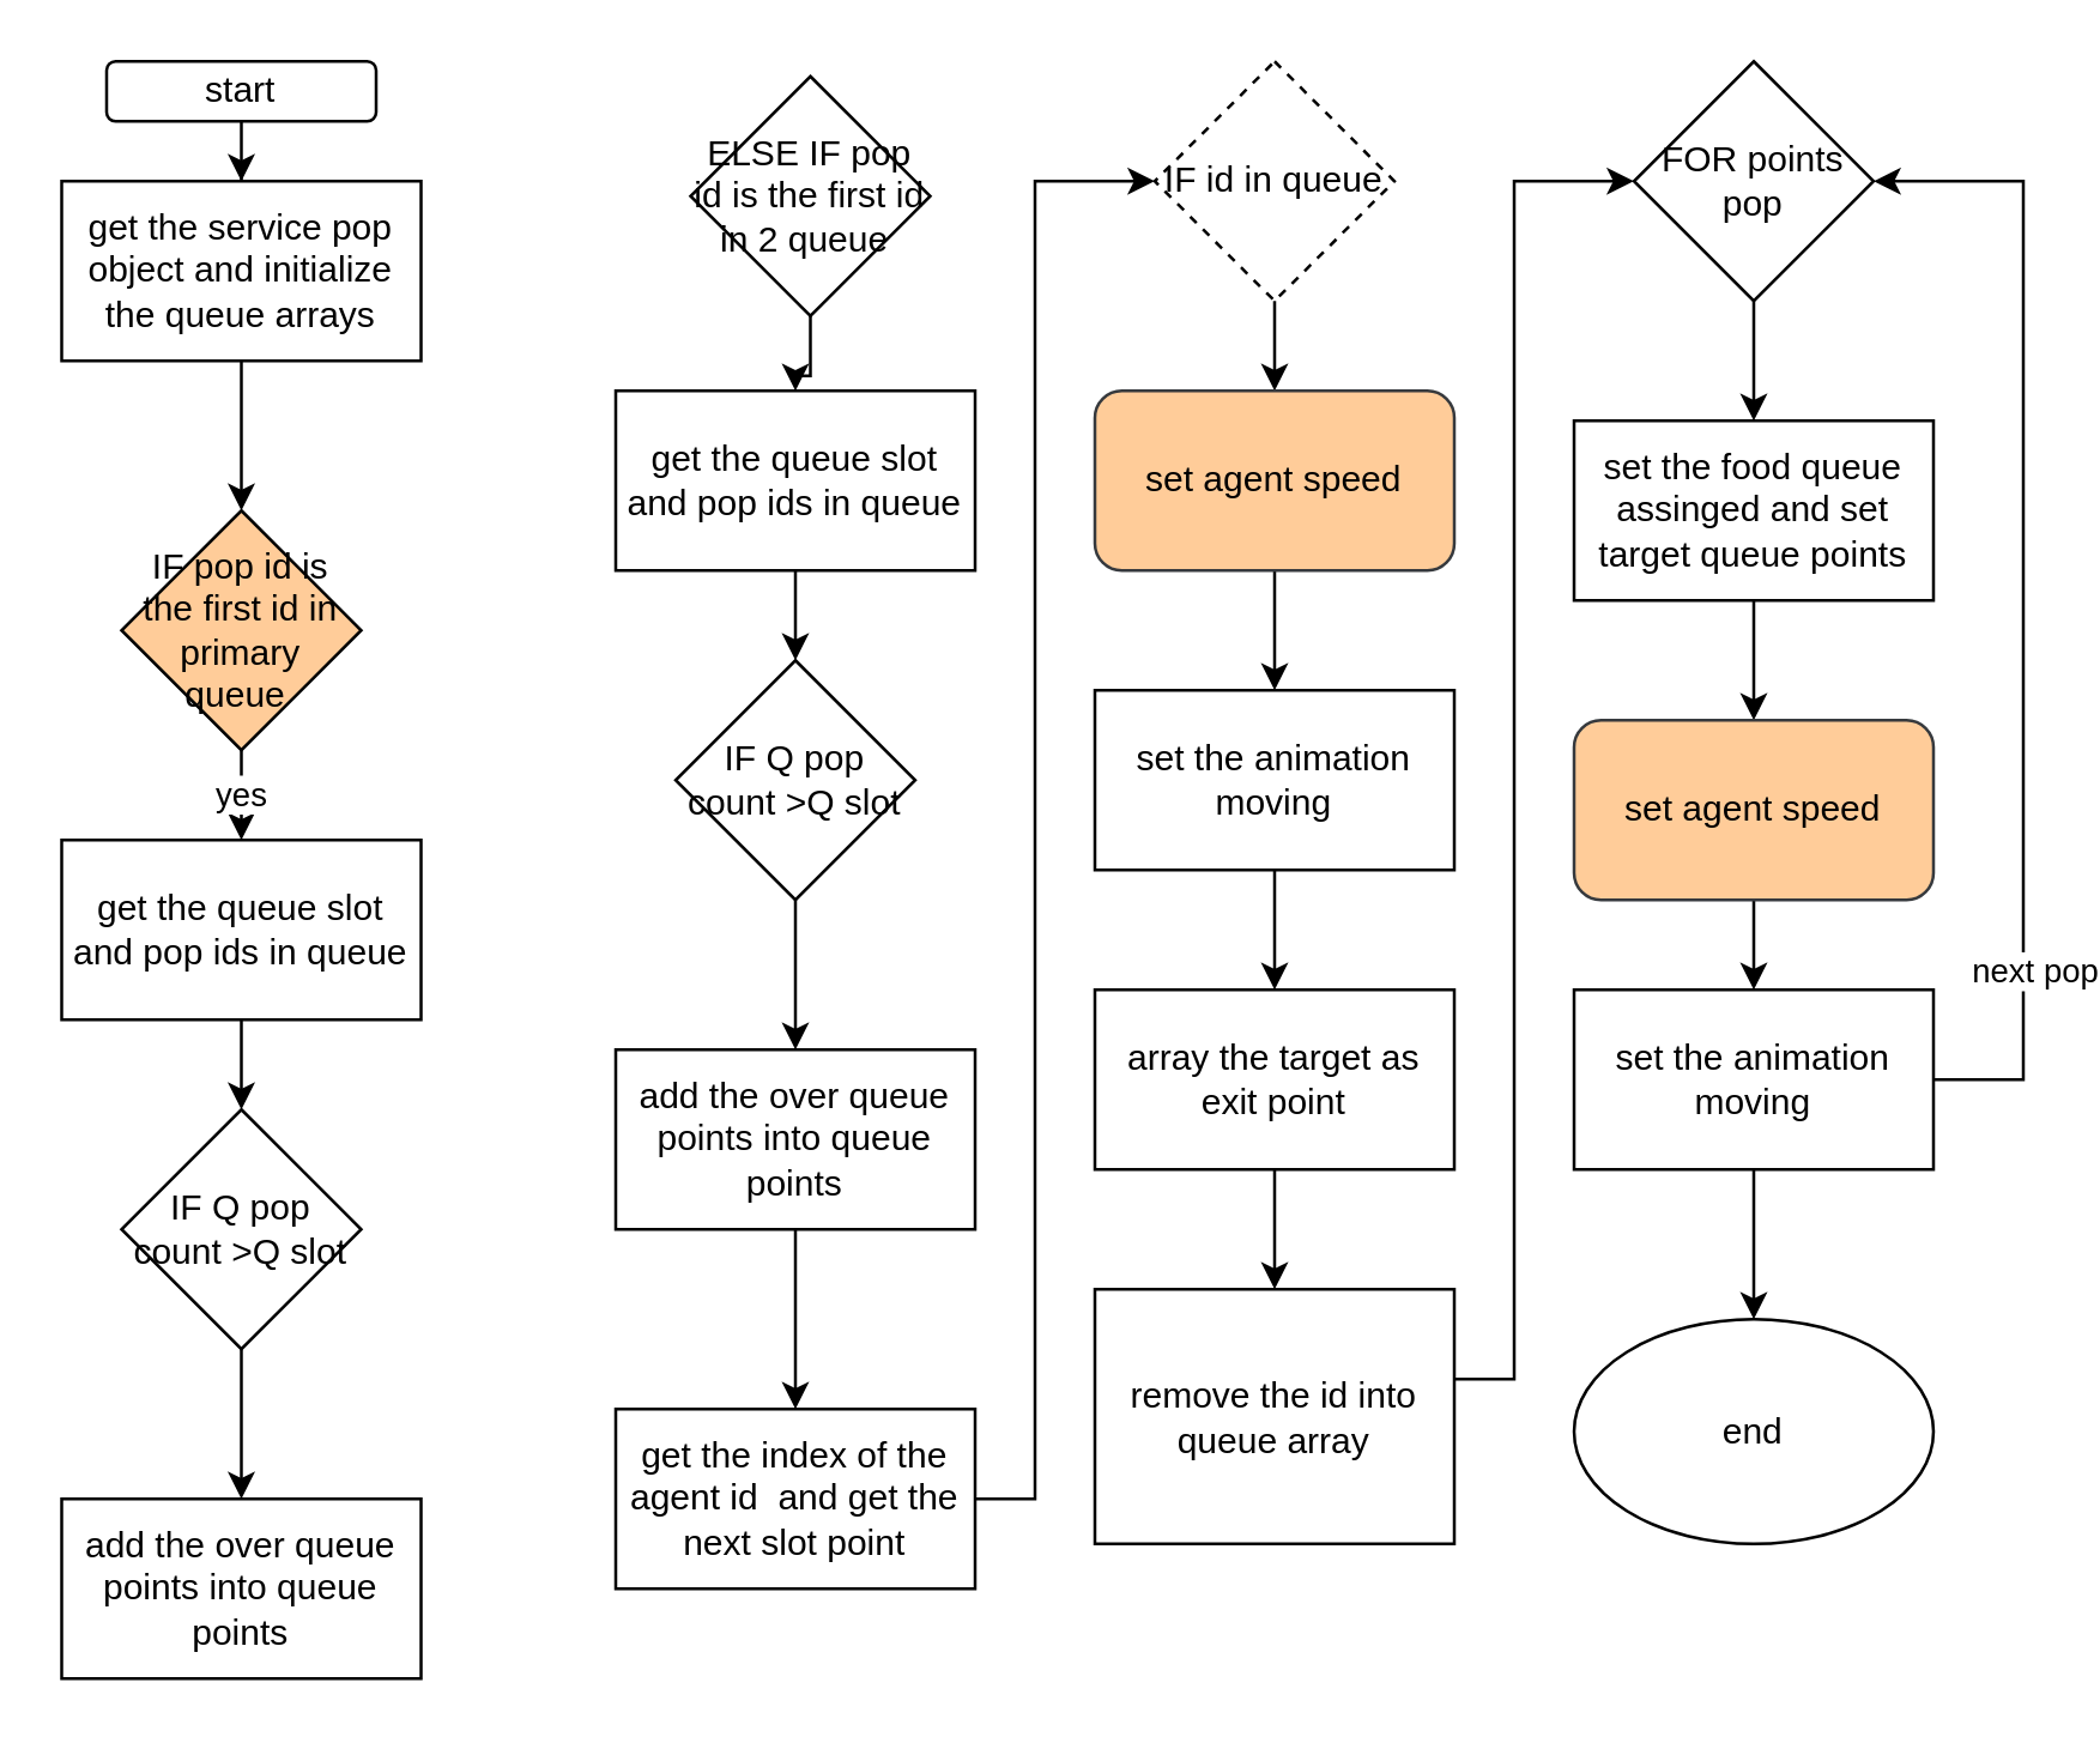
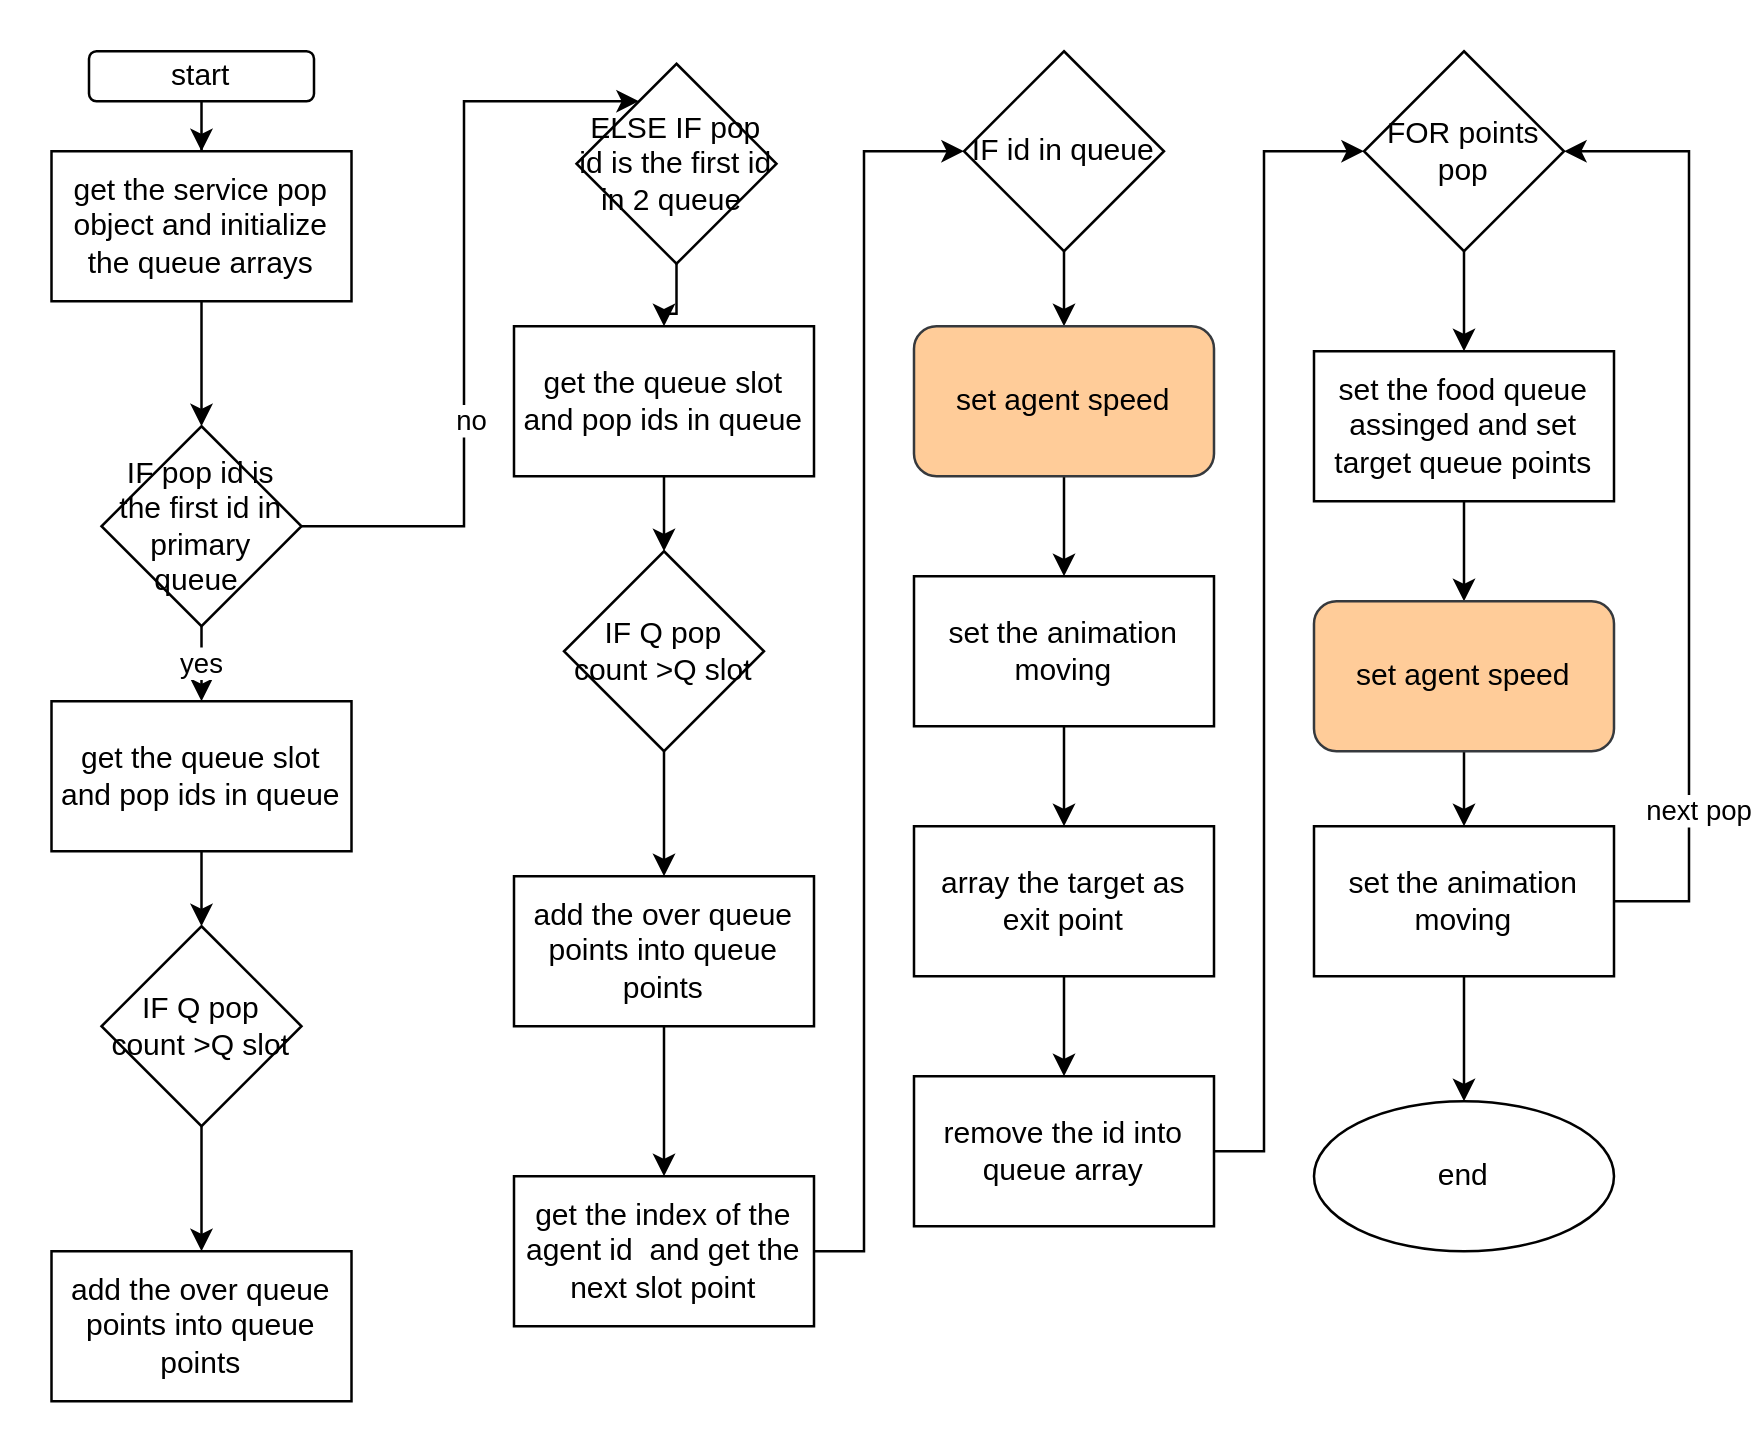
  <mxCell id="0" />
  <mxCell id="1" parent="0" />
  <mxCell id="2" value="" style="edgeStyle=orthogonalEdgeStyle;rounded=0;orthogonalLoop=1;jettySize=auto;html=1;" edge="1" parent="1" source="3" target="5"><mxGeometry relative="1" as="geometry" /></mxCell>
  <mxCell id="3" value="start" style="rounded=1;whiteSpace=wrap;html=1;" vertex="1" parent="1"><mxGeometry x="35" y="20" width="90" height="20" as="geometry" /></mxCell>
  <mxCell id="4" value="" style="edgeStyle=orthogonalEdgeStyle;rounded=0;orthogonalLoop=1;jettySize=auto;html=1;" edge="1" parent="1" source="5" target="9"><mxGeometry relative="1" as="geometry" /></mxCell>
  <mxCell id="5" value="get the service pop object and initialize the queue arrays" style="rounded=0;whiteSpace=wrap;html=1;" vertex="1" parent="1"><mxGeometry x="20" y="60" width="120" height="60" as="geometry" /></mxCell>
  <mxCell id="6" value="yes" style="edgeStyle=orthogonalEdgeStyle;rounded=0;orthogonalLoop=1;jettySize=auto;html=1;" edge="1" parent="1" source="9" target="11"><mxGeometry relative="1" as="geometry" /></mxCell>
- <mxCell id="9" value="IF pop id is the first id in primary queue&amp;nbsp;" style="rhombus;whiteSpace=wrap;html=1;rounded=0;fillColor=#ffcc99;" vertex="1" parent="1"><mxGeometry x="40" y="170" width="80" height="80" as="geometry" /></mxCell>
+ <mxCell id="7" value="" style="edgeStyle=orthogonalEdgeStyle;rounded=0;orthogonalLoop=1;jettySize=auto;html=1;" edge="1" parent="1" source="9" target="16"><mxGeometry relative="1" as="geometry"><Array as="points"><mxPoint x="185" y="210" /><mxPoint x="185" y="40" /></Array></mxGeometry></mxCell>
+ <mxCell id="8" value="no" style="edgeLabel;html=1;align=center;verticalAlign=middle;resizable=0;points=[];" vertex="1" connectable="0" parent="7"><mxGeometry x="-0.294" y="-2" relative="1" as="geometry"><mxPoint as="offset" /></mxGeometry></mxCell>
+ <mxCell id="9" value="IF pop id is the first id in primary queue&amp;nbsp;" style="rhombus;whiteSpace=wrap;html=1;rounded=0;" vertex="1" parent="1"><mxGeometry x="40" y="170" width="80" height="80" as="geometry" /></mxCell>
  <mxCell id="10" value="" style="edgeStyle=orthogonalEdgeStyle;rounded=0;orthogonalLoop=1;jettySize=auto;html=1;" edge="1" parent="1" source="11" target="13"><mxGeometry relative="1" as="geometry" /></mxCell>
  <mxCell id="11" value="get the queue slot and pop ids in queue" style="whiteSpace=wrap;html=1;rounded=0;" vertex="1" parent="1"><mxGeometry x="20" y="280" width="120" height="60" as="geometry" /></mxCell>
  <mxCell id="12" value="" style="edgeStyle=orthogonalEdgeStyle;rounded=0;orthogonalLoop=1;jettySize=auto;html=1;" edge="1" parent="1" source="13" target="14"><mxGeometry relative="1" as="geometry" /></mxCell>
  <mxCell id="13" value="IF Q pop count &amp;gt;Q slot" style="rhombus;whiteSpace=wrap;html=1;rounded=0;" vertex="1" parent="1"><mxGeometry x="40" y="370" width="80" height="80" as="geometry" /></mxCell>
  <mxCell id="14" value="add the over queue points into queue points" style="whiteSpace=wrap;html=1;rounded=0;" vertex="1" parent="1"><mxGeometry x="20" y="500" width="120" height="60" as="geometry" /></mxCell>
  <mxCell id="15" value="" style="edgeStyle=orthogonalEdgeStyle;rounded=0;orthogonalLoop=1;jettySize=auto;html=1;" edge="1" parent="1" source="16" target="18"><mxGeometry relative="1" as="geometry" /></mxCell>
  <mxCell id="16" value="ELSE IF pop id is the first id in 2 queue&amp;nbsp;" style="rhombus;whiteSpace=wrap;html=1;rounded=0;" vertex="1" parent="1"><mxGeometry x="230" y="25" width="80" height="80" as="geometry" /></mxCell>
  <mxCell id="17" value="" style="edgeStyle=orthogonalEdgeStyle;rounded=0;orthogonalLoop=1;jettySize=auto;html=1;" edge="1" parent="1" source="18" target="20"><mxGeometry relative="1" as="geometry" /></mxCell>
  <mxCell id="18" value="get the queue slot and pop ids in queue" style="whiteSpace=wrap;html=1;rounded=0;" vertex="1" parent="1"><mxGeometry x="205" y="130" width="120" height="60" as="geometry" /></mxCell>
  <mxCell id="19" value="" style="edgeStyle=orthogonalEdgeStyle;rounded=0;orthogonalLoop=1;jettySize=auto;html=1;" edge="1" parent="1" source="20" target="22"><mxGeometry relative="1" as="geometry" /></mxCell>
  <mxCell id="20" value="IF Q pop count &amp;gt;Q slot" style="rhombus;whiteSpace=wrap;html=1;rounded=0;" vertex="1" parent="1"><mxGeometry x="225" y="220" width="80" height="80" as="geometry" /></mxCell>
  <mxCell id="21" value="" style="edgeStyle=orthogonalEdgeStyle;rounded=0;orthogonalLoop=1;jettySize=auto;html=1;" edge="1" parent="1" source="22" target="24"><mxGeometry relative="1" as="geometry" /></mxCell>
  <mxCell id="22" value="add the over queue points into queue points" style="whiteSpace=wrap;html=1;rounded=0;" vertex="1" parent="1"><mxGeometry x="205" y="350" width="120" height="60" as="geometry" /></mxCell>
  <mxCell id="23" value="" style="edgeStyle=orthogonalEdgeStyle;rounded=0;orthogonalLoop=1;jettySize=auto;html=1;" edge="1" parent="1" source="24" target="26"><mxGeometry relative="1" as="geometry"><Array as="points"><mxPoint x="345" y="500" /><mxPoint x="345" y="60" /></Array></mxGeometry></mxCell>
  <mxCell id="24" value="get the index of the agent id&amp;nbsp; and get the next slot point" style="whiteSpace=wrap;html=1;rounded=0;" vertex="1" parent="1"><mxGeometry x="205" y="470" width="120" height="60" as="geometry" /></mxCell>
  <mxCell id="25" value="" style="edgeStyle=orthogonalEdgeStyle;rounded=0;orthogonalLoop=1;jettySize=auto;html=1;" edge="1" parent="1" source="26" target="28"><mxGeometry relative="1" as="geometry" /></mxCell>
- <mxCell id="26" value="IF id in queue" style="rhombus;whiteSpace=wrap;html=1;rounded=0;dashed=1;" vertex="1" parent="1"><mxGeometry x="385" y="20" width="80" height="80" as="geometry" /></mxCell>
+ <mxCell id="26" value="IF id in queue" style="rhombus;whiteSpace=wrap;html=1;rounded=0;" vertex="1" parent="1"><mxGeometry x="385" y="20" width="80" height="80" as="geometry" /></mxCell>
  <mxCell id="27" value="" style="edgeStyle=orthogonalEdgeStyle;rounded=0;orthogonalLoop=1;jettySize=auto;html=1;" edge="1" parent="1" source="28" target="30"><mxGeometry relative="1" as="geometry" /></mxCell>
  <mxCell id="28" value="set agent speed" style="rounded=1;whiteSpace=wrap;html=1;fillColor=#ffcc99;strokeColor=#36393d;" vertex="1" parent="1"><mxGeometry x="365" y="130" width="120" height="60" as="geometry" /></mxCell>
  <mxCell id="29" value="" style="edgeStyle=orthogonalEdgeStyle;rounded=0;orthogonalLoop=1;jettySize=auto;html=1;" edge="1" parent="1" source="30" target="32"><mxGeometry relative="1" as="geometry" /></mxCell>
  <mxCell id="30" value="set the animation moving" style="rounded=0;whiteSpace=wrap;html=1;" vertex="1" parent="1"><mxGeometry x="365" y="230" width="120" height="60" as="geometry" /></mxCell>
  <mxCell id="31" value="" style="edgeStyle=orthogonalEdgeStyle;rounded=0;orthogonalLoop=1;jettySize=auto;html=1;" edge="1" parent="1" source="32" target="34"><mxGeometry relative="1" as="geometry" /></mxCell>
  <mxCell id="32" value="array the target as exit point" style="whiteSpace=wrap;html=1;rounded=0;" vertex="1" parent="1"><mxGeometry x="365" y="330" width="120" height="60" as="geometry" /></mxCell>
  <mxCell id="33" value="" style="edgeStyle=orthogonalEdgeStyle;rounded=0;orthogonalLoop=1;jettySize=auto;html=1;" edge="1" parent="1" source="34" target="36"><mxGeometry relative="1" as="geometry"><Array as="points"><mxPoint x="505" y="460" /><mxPoint x="505" y="60" /></Array></mxGeometry></mxCell>
- <mxCell id="34" value="remove the id into queue array" style="whiteSpace=wrap;html=1;rounded=0;" vertex="1" parent="1"><mxGeometry x="365" y="430" width="120" height="85" as="geometry" /></mxCell>
+ <mxCell id="34" value="remove the id into queue array" style="whiteSpace=wrap;html=1;rounded=0;" vertex="1" parent="1"><mxGeometry x="365" y="430" width="120" height="60" as="geometry" /></mxCell>
  <mxCell id="35" value="" style="edgeStyle=orthogonalEdgeStyle;rounded=0;orthogonalLoop=1;jettySize=auto;html=1;" edge="1" parent="1" source="36" target="38"><mxGeometry relative="1" as="geometry" /></mxCell>
  <mxCell id="36" value="FOR points pop" style="rhombus;whiteSpace=wrap;html=1;rounded=0;" vertex="1" parent="1"><mxGeometry x="545" y="20" width="80" height="80" as="geometry" /></mxCell>
  <mxCell id="37" value="" style="edgeStyle=orthogonalEdgeStyle;rounded=0;orthogonalLoop=1;jettySize=auto;html=1;" edge="1" parent="1" source="38" target="40"><mxGeometry relative="1" as="geometry" /></mxCell>
  <mxCell id="38" value="set the food queue assinged and set target queue points" style="whiteSpace=wrap;html=1;rounded=0;" vertex="1" parent="1"><mxGeometry x="525" y="140" width="120" height="60" as="geometry" /></mxCell>
  <mxCell id="39" value="" style="edgeStyle=orthogonalEdgeStyle;rounded=0;orthogonalLoop=1;jettySize=auto;html=1;" edge="1" parent="1" source="40" target="44"><mxGeometry relative="1" as="geometry" /></mxCell>
  <mxCell id="40" value="set agent speed" style="rounded=1;whiteSpace=wrap;html=1;fillColor=#ffcc99;strokeColor=#36393d;" vertex="1" parent="1"><mxGeometry x="525" y="240" width="120" height="60" as="geometry" /></mxCell>
  <mxCell id="41" style="edgeStyle=orthogonalEdgeStyle;rounded=0;orthogonalLoop=1;jettySize=auto;html=1;entryX=1;entryY=0.5;entryDx=0;entryDy=0;" edge="1" parent="1" source="44" target="36"><mxGeometry relative="1" as="geometry"><Array as="points"><mxPoint x="675" y="360" /><mxPoint x="675" y="60" /></Array></mxGeometry></mxCell>
  <mxCell id="42" value="next pop" style="edgeLabel;html=1;align=center;verticalAlign=middle;resizable=0;points=[];" vertex="1" connectable="0" parent="41"><mxGeometry x="-0.647" y="-3" relative="1" as="geometry"><mxPoint as="offset" /></mxGeometry></mxCell>
  <mxCell id="43" value="" style="edgeStyle=orthogonalEdgeStyle;rounded=0;orthogonalLoop=1;jettySize=auto;html=1;" edge="1" parent="1" source="44" target="45"><mxGeometry relative="1" as="geometry" /></mxCell>
  <mxCell id="44" value="set the animation moving" style="rounded=0;whiteSpace=wrap;html=1;" vertex="1" parent="1"><mxGeometry x="525" y="330" width="120" height="60" as="geometry" /></mxCell>
- <mxCell id="45" value="end" style="ellipse;whiteSpace=wrap;html=1;rounded=0;" vertex="1" parent="1"><mxGeometry x="525" y="440" width="120" height="75" as="geometry" /></mxCell>
+ <mxCell id="45" value="end" style="ellipse;whiteSpace=wrap;html=1;rounded=0;" vertex="1" parent="1"><mxGeometry x="525" y="440" width="120" height="60" as="geometry" /></mxCell>
